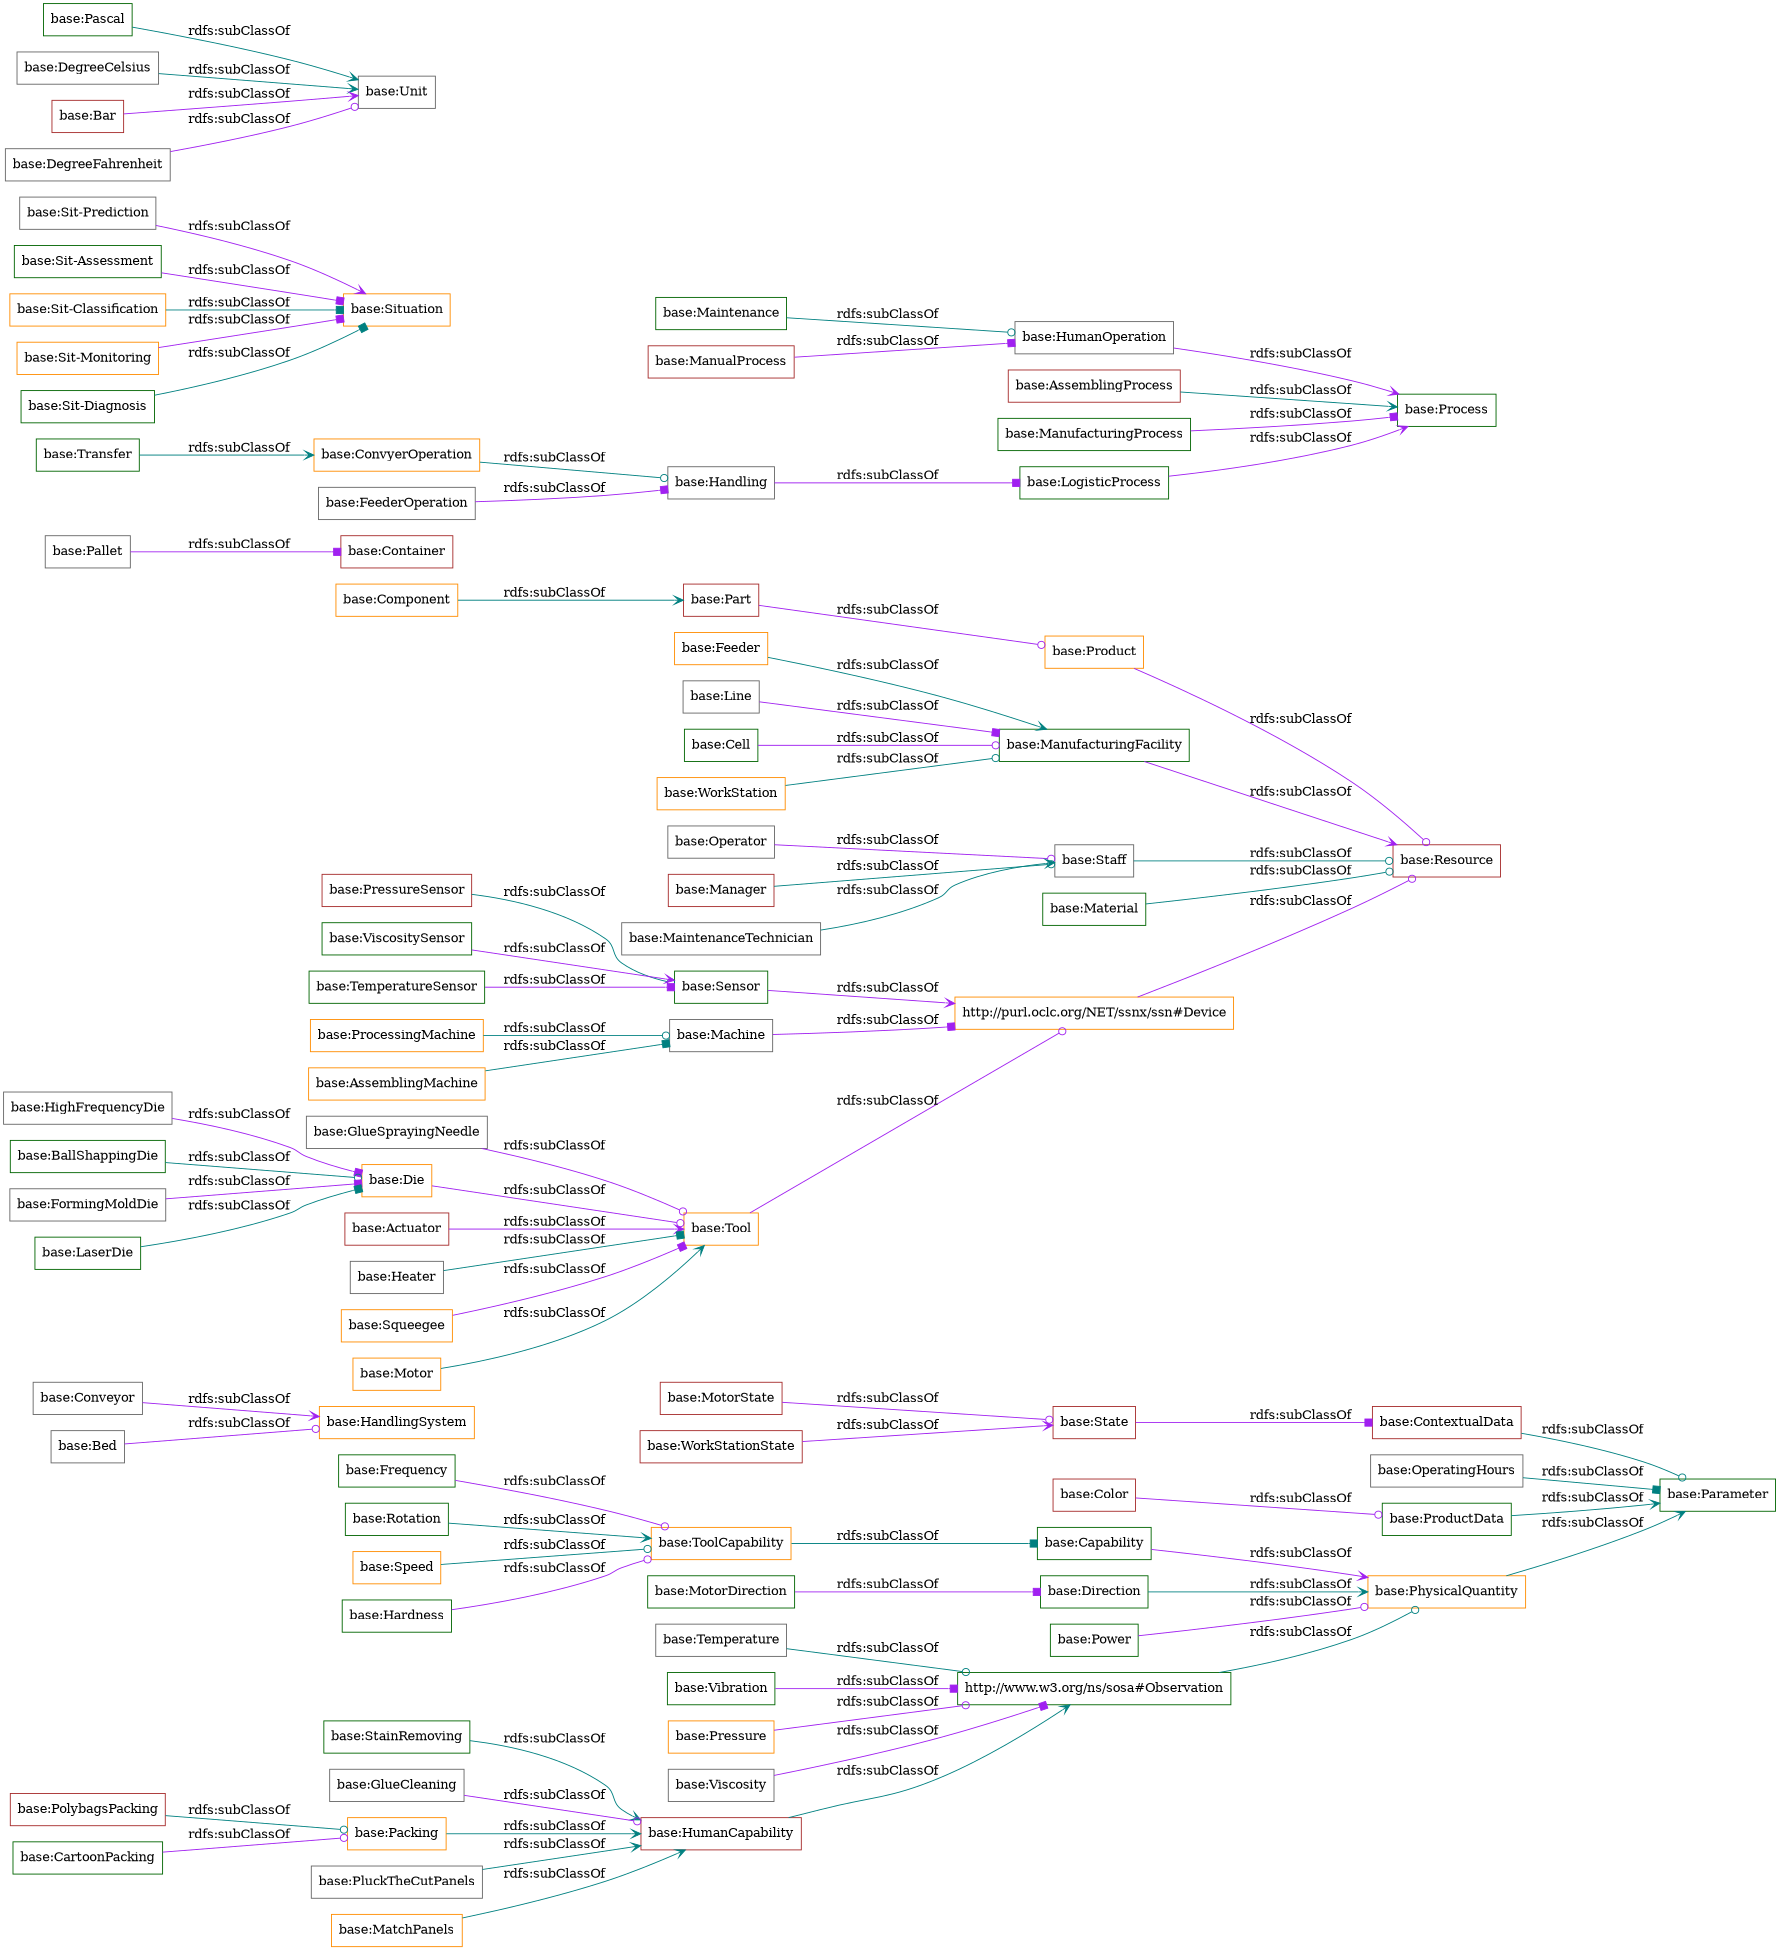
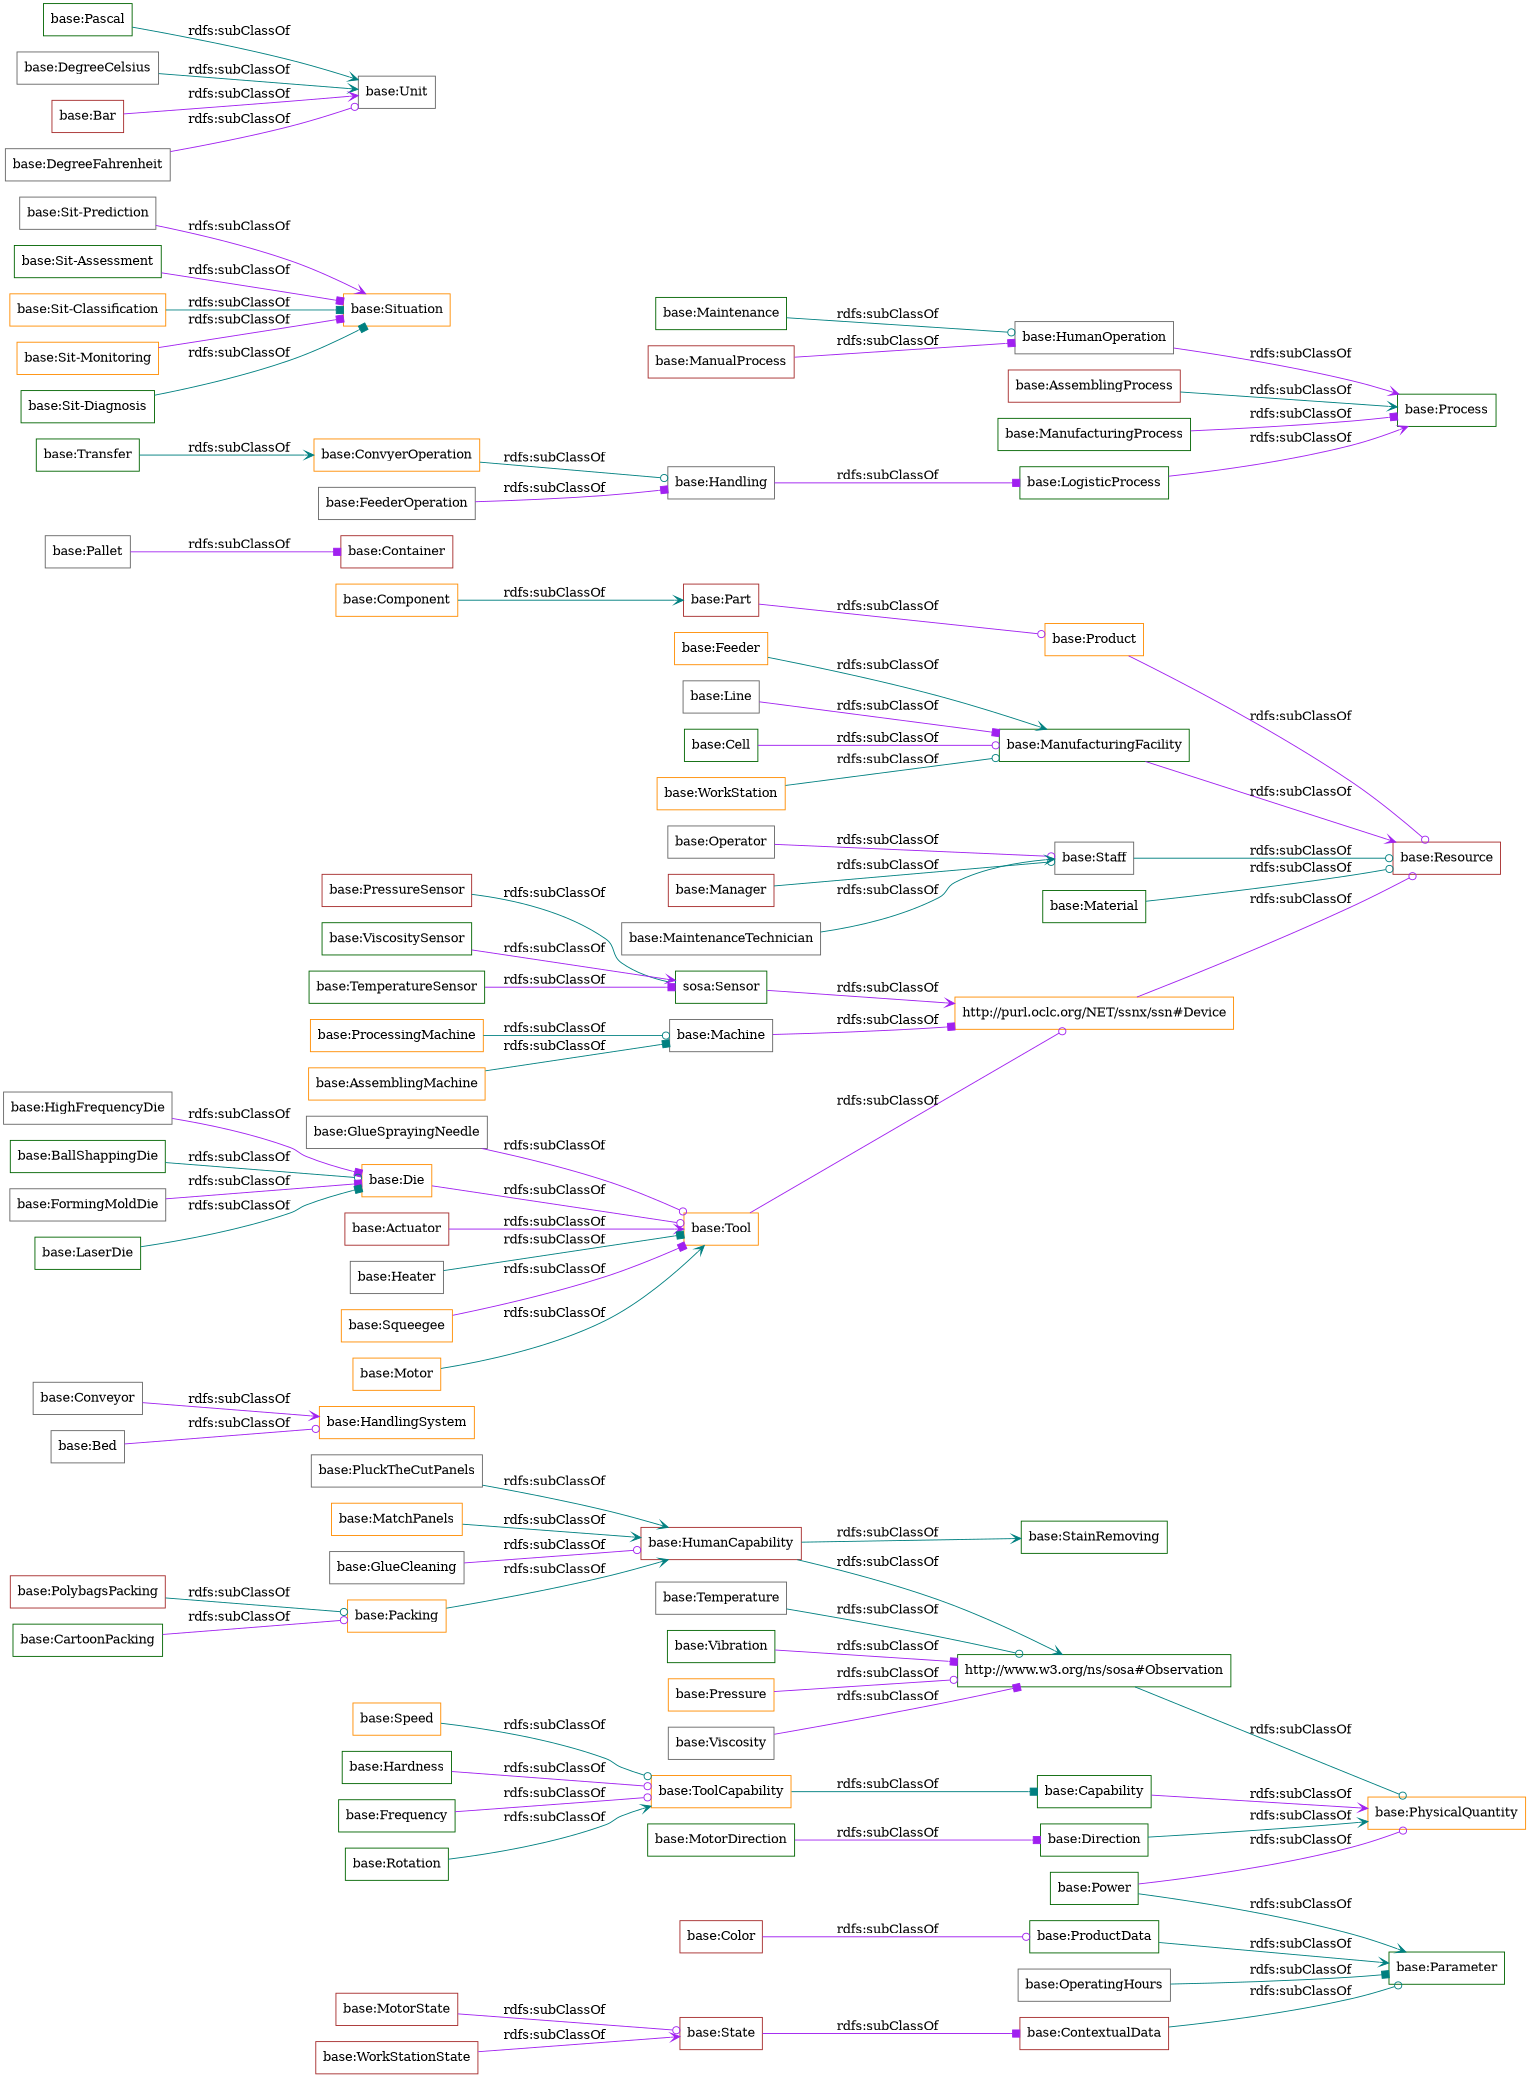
  digraph {
    fontname="DejaVu Serif"
    rankdir=LR
    node [color=darkgreen fontname="DejaVu Serif" shape=rectangle]
    edge [arrowhead=odot color=purple fontname="DejaVu Serif"]
    "base:HumanCapability" [color=brown]
    "http://www.w3.org/ns/sosa#Observation"
    "base:PhysicalQuantity" [color=darkorange]
    "base:Capability"
    "base:HandlingSystem" [color=darkorange]
    "base:Tool" [color=darkorange]
    "http://purl.oclc.org/NET/ssnx/ssn#Device" [color=darkorange]
    "base:Pallet" [color=gray40]
    "base:Container" [color=brown]
    "base:ToolCapability" [color=darkorange]
    "base:Frequency"
    "base:Conveyor" [color=gray40]
    "base:GlueSprayingNeedle" [color=gray40]
    "base:StainRemoving"
    "base:Rotation"
    "base:PressureSensor" [color=brown]
-   "base:Sensor"
+   "base:Sensor" [label="sosa:Sensor"]
    "base:GlueCleaning" [color=gray40]
    "base:Handling" [color=gray40]
    "base:LogisticProcess"
    "base:Process"
    "base:ConvyerOperation" [color=darkorange]
    "base:Machine" [color=gray40]
    "base:Resource" [color=brown]
    "base:Product" [color=darkorange]
    "base:Parameter"
    "base:Sit-Prediction" [color=gray40]
    "base:Situation" [color=darkorange]
    "base:Die" [color=darkorange]
    "base:Bed" [color=gray40]
    "base:ManufacturingFacility"
    "base:Feeder" [color=darkorange]
    "base:ViscositySensor"
    "base:Part" [color=brown]
    "base:MotorState" [color=brown]
    "base:State" [color=brown]
    "base:ContextualData" [color=brown]
    "base:Line" [color=gray40]
    "base:Actuator" [color=brown]
    "base:Direction"
    "base:PolybagsPacking" [color=brown]
    "base:Packing" [color=darkorange]
    "base:Staff" [color=gray40]
    "base:Operator" [color=gray40]
    "base:Temperature" [color=gray40]
    "base:Component" [color=darkorange]
    "base:MotorDirection"
    "base:Heater" [color=gray40]
    "base:Sit-Assessment"
    "base:HumanOperation" [color=gray40]
    "base:Maintenance"
    "base:Speed" [color=darkorange]
    "base:Cell"
    "base:Unit" [color=gray40]
    "base:Pascal"
    "base:OperatingHours" [color=gray40]
    "base:HighFrequencyDie" [color=gray40]
    "base:ManualProcess" [color=brown]
    "base:TemperatureSensor"
    "base:Manager" [color=brown]
    "base:ProcessingMachine" [color=darkorange]
    "base:DegreeCelsius" [color=gray40]
    "base:AssemblingProcess" [color=brown]
    "base:Squeegee" [color=darkorange]
    "base:FeederOperation" [color=gray40]
    "base:Motor" [color=darkorange]
    "base:BallShappingDie"
    "base:Power"
    "base:AssemblingMachine" [color=darkorange]
    "base:Sit-Classification" [color=darkorange]
    "base:WorkStation" [color=darkorange]
    "base:Vibration"
    "base:Material"
    "base:Bar" [color=brown]
    "base:Color" [color=brown]
    "base:ProductData"
    "base:FormingMoldDie" [color=gray40]
    "base:Sit-Monitoring" [color=darkorange]
    "base:Sit-Diagnosis"
    "base:MaintenanceTechnician" [color=gray40]
    "base:ManufacturingProcess"
    "base:Transfer"
    "base:Hardness"
    "base:Pressure" [color=darkorange]
    "base:PluckTheCutPanels" [color=gray40]
    "base:DegreeFahrenheit" [color=gray40]
    "base:CartoonPacking"
    "base:Viscosity" [color=gray40]
    "base:LaserDie"
    "base:MatchPanels" [color=darkorange]
    "base:WorkStationState" [color=brown]
    "base:HumanCapability" -> "http://www.w3.org/ns/sosa#Observation" [arrowhead=vee color=teal label="rdfs:subClassOf"]
    "http://www.w3.org/ns/sosa#Observation" -> "base:PhysicalQuantity" [color=teal label="rdfs:subClassOf"]
-   "base:PhysicalQuantity" -> "base:Parameter" [arrowhead=vee color=teal label="rdfs:subClassOf"]
+   "base:Power" -> "base:Parameter" [arrowhead=vee color=teal label="rdfs:subClassOf"]
    "base:Capability" -> "base:PhysicalQuantity" [arrowhead=vee label="rdfs:subClassOf"]
    "base:Tool" -> "http://purl.oclc.org/NET/ssnx/ssn#Device" [label="rdfs:subClassOf"]
    "http://purl.oclc.org/NET/ssnx/ssn#Device" -> "base:Resource" [label="rdfs:subClassOf"]
    "base:Pallet" -> "base:Container" [arrowhead=box label="rdfs:subClassOf"]
    "base:ToolCapability" -> "base:Capability" [arrowhead=box color=teal label="rdfs:subClassOf"]
    "base:Frequency" -> "base:ToolCapability" [label="rdfs:subClassOf"]
    "base:Conveyor" -> "base:HandlingSystem" [arrowhead=vee label="rdfs:subClassOf"]
    "base:GlueSprayingNeedle" -> "base:Tool" [label="rdfs:subClassOf"]
-   "base:StainRemoving" -> "base:HumanCapability" [arrowhead=vee color=teal label="rdfs:subClassOf"]
+   "base:HumanCapability" -> "base:StainRemoving" [arrowhead=vee color=teal label="rdfs:subClassOf"]
    "base:Rotation" -> "base:ToolCapability" [arrowhead=vee color=teal label="rdfs:subClassOf"]
    "base:PressureSensor" -> "base:Sensor" [color=teal label="rdfs:subClassOf"]
    "base:Sensor" -> "http://purl.oclc.org/NET/ssnx/ssn#Device" [arrowhead=vee label="rdfs:subClassOf"]
    "base:GlueCleaning" -> "base:HumanCapability" [label="rdfs:subClassOf"]
    "base:Handling" -> "base:LogisticProcess" [arrowhead=box label="rdfs:subClassOf"]
    "base:LogisticProcess" -> "base:Process" [arrowhead=vee label="rdfs:subClassOf"]
    "base:ConvyerOperation" -> "base:Handling" [color=teal label="rdfs:subClassOf"]
    "base:Machine" -> "http://purl.oclc.org/NET/ssnx/ssn#Device" [arrowhead=box label="rdfs:subClassOf"]
    "base:Product" -> "base:Resource" [label="rdfs:subClassOf"]
    "base:Sit-Prediction" -> "base:Situation" [arrowhead=vee label="rdfs:subClassOf"]
    "base:Die" -> "base:Tool" [label="rdfs:subClassOf"]
    "base:Bed" -> "base:HandlingSystem" [label="rdfs:subClassOf"]
    "base:ManufacturingFacility" -> "base:Resource" [arrowhead=vee label="rdfs:subClassOf"]
    "base:Feeder" -> "base:ManufacturingFacility" [arrowhead=vee color=teal label="rdfs:subClassOf"]
    "base:ViscositySensor" -> "base:Sensor" [arrowhead=vee label="rdfs:subClassOf"]
    "base:Part" -> "base:Product" [label="rdfs:subClassOf"]
    "base:MotorState" -> "base:State" [label="rdfs:subClassOf"]
    "base:State" -> "base:ContextualData" [arrowhead=box label="rdfs:subClassOf"]
    "base:ContextualData" -> "base:Parameter" [color=teal label="rdfs:subClassOf"]
    "base:Line" -> "base:ManufacturingFacility" [arrowhead=box label="rdfs:subClassOf"]
    "base:Actuator" -> "base:Tool" [arrowhead=vee label="rdfs:subClassOf"]
    "base:Direction" -> "base:PhysicalQuantity" [arrowhead=vee color=teal label="rdfs:subClassOf"]
    "base:PolybagsPacking" -> "base:Packing" [color=teal label="rdfs:subClassOf"]
    "base:Packing" -> "base:HumanCapability" [arrowhead=vee color=teal label="rdfs:subClassOf"]
    "base:Staff" -> "base:Resource" [color=teal label="rdfs:subClassOf"]
    "base:Operator" -> "base:Staff" [label="rdfs:subClassOf"]
    "base:Temperature" -> "http://www.w3.org/ns/sosa#Observation" [color=teal label="rdfs:subClassOf"]
    "base:Component" -> "base:Part" [arrowhead=vee color=teal label="rdfs:subClassOf"]
    "base:MotorDirection" -> "base:Direction" [arrowhead=box label="rdfs:subClassOf"]
    "base:Heater" -> "base:Tool" [arrowhead=box color=teal label="rdfs:subClassOf"]
    "base:Sit-Assessment" -> "base:Situation" [arrowhead=box label="rdfs:subClassOf"]
    "base:HumanOperation" -> "base:Process" [arrowhead=vee label="rdfs:subClassOf"]
    "base:Maintenance" -> "base:HumanOperation" [color=teal label="rdfs:subClassOf"]
    "base:Speed" -> "base:ToolCapability" [color=teal label="rdfs:subClassOf"]
    "base:Cell" -> "base:ManufacturingFacility" [label="rdfs:subClassOf"]
    "base:Pascal" -> "base:Unit" [arrowhead=vee color=teal label="rdfs:subClassOf"]
    "base:OperatingHours" -> "base:Parameter" [arrowhead=box color=teal label="rdfs:subClassOf"]
    "base:HighFrequencyDie" -> "base:Die" [arrowhead=box label="rdfs:subClassOf"]
    "base:ManualProcess" -> "base:HumanOperation" [arrowhead=box label="rdfs:subClassOf"]
    "base:TemperatureSensor" -> "base:Sensor" [arrowhead=box label="rdfs:subClassOf"]
    "base:Manager" -> "base:Staff" [color=teal label="rdfs:subClassOf"]
    "base:ProcessingMachine" -> "base:Machine" [color=teal label="rdfs:subClassOf"]
    "base:DegreeCelsius" -> "base:Unit" [arrowhead=vee color=teal label="rdfs:subClassOf"]
    "base:AssemblingProcess" -> "base:Process" [arrowhead=vee color=teal label="rdfs:subClassOf"]
    "base:Squeegee" -> "base:Tool" [arrowhead=box label="rdfs:subClassOf"]
    "base:FeederOperation" -> "base:Handling" [arrowhead=box label="rdfs:subClassOf"]
    "base:Motor" -> "base:Tool" [arrowhead=vee color=teal label="rdfs:subClassOf"]
    "base:BallShappingDie" -> "base:Die" [color=teal label="rdfs:subClassOf"]
    "base:Power" -> "base:PhysicalQuantity" [label="rdfs:subClassOf"]
    "base:AssemblingMachine" -> "base:Machine" [arrowhead=box color=teal label="rdfs:subClassOf"]
    "base:Sit-Classification" -> "base:Situation" [arrowhead=box color=teal label="rdfs:subClassOf"]
    "base:WorkStation" -> "base:ManufacturingFacility" [color=teal label="rdfs:subClassOf"]
    "base:Vibration" -> "http://www.w3.org/ns/sosa#Observation" [arrowhead=box label="rdfs:subClassOf"]
    "base:Material" -> "base:Resource" [color=teal label="rdfs:subClassOf"]
    "base:Bar" -> "base:Unit" [arrowhead=vee label="rdfs:subClassOf"]
    "base:Color" -> "base:ProductData" [label="rdfs:subClassOf"]
    "base:ProductData" -> "base:Parameter" [arrowhead=vee color=teal label="rdfs:subClassOf"]
    "base:FormingMoldDie" -> "base:Die" [arrowhead=box label="rdfs:subClassOf"]
    "base:Sit-Monitoring" -> "base:Situation" [arrowhead=box label="rdfs:subClassOf"]
    "base:Sit-Diagnosis" -> "base:Situation" [arrowhead=box color=teal label="rdfs:subClassOf"]
    "base:MaintenanceTechnician" -> "base:Staff" [arrowhead=vee color=teal label="rdfs:subClassOf"]
    "base:ManufacturingProcess" -> "base:Process" [arrowhead=box label="rdfs:subClassOf"]
    "base:Transfer" -> "base:ConvyerOperation" [arrowhead=vee color=teal label="rdfs:subClassOf"]
    "base:Hardness" -> "base:ToolCapability" [label="rdfs:subClassOf"]
    "base:Pressure" -> "http://www.w3.org/ns/sosa#Observation" [label="rdfs:subClassOf"]
    "base:PluckTheCutPanels" -> "base:HumanCapability" [arrowhead=vee color=teal label="rdfs:subClassOf"]
    "base:DegreeFahrenheit" -> "base:Unit" [label="rdfs:subClassOf"]
    "base:CartoonPacking" -> "base:Packing" [label="rdfs:subClassOf"]
    "base:Viscosity" -> "http://www.w3.org/ns/sosa#Observation" [arrowhead=box label="rdfs:subClassOf"]
    "base:LaserDie" -> "base:Die" [arrowhead=box color=teal label="rdfs:subClassOf"]
    "base:MatchPanels" -> "base:HumanCapability" [arrowhead=vee color=teal label="rdfs:subClassOf"]
    "base:WorkStationState" -> "base:State" [arrowhead=vee label="rdfs:subClassOf"]
  }
